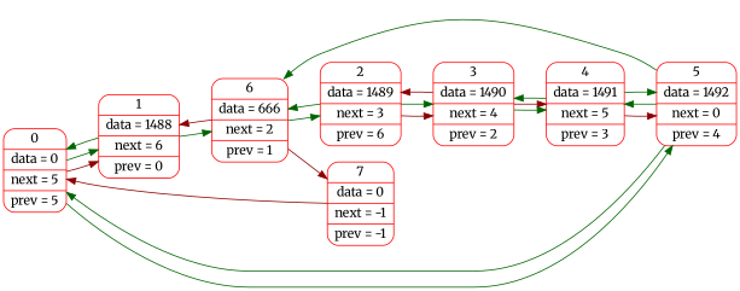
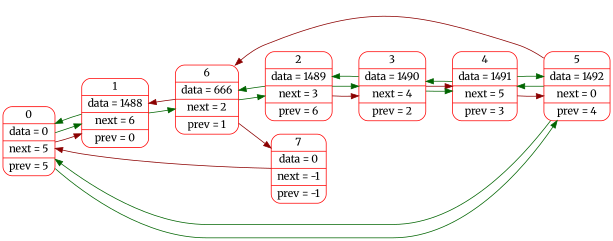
  digraph {
    fontname=Merriweather
    rankdir=LR
    node [color=red fontname=Merriweather fontsize=14 shape=Mrecord]
    edge [color=darkgreen fontname=Merriweather fontsize=12 penwidth=1 weight=1000]
    n1 [label="0 | data = 0 | next = 5 | prev = 5"]
    n2 [label="1 | data = 1488 | next = 6 | prev = 0"]
    n3 [label="5 | data = 1492 | next = 0 | prev = 4"]
    n4 [label="6 | data = 666 | next = 2 | prev = 1"]
    n5 [label="4 | data = 1491 | next = 5 | prev = 3"]
    n6 [label="2 | data = 1489 | next = 3 | prev = 6"]
    n7 [label="3 | data = 1490 | next = 4 | prev = 2"]
    n8 [label="7 | data = 0 | next = -1 | prev = -1"]
    n1 -> n2 [color=darkred]
    n1 -> n2
    n1 -> n3
    n2 -> n1
    n2 -> n4
    n3 -> n1
-   n3 -> n4
+   n3 -> n4 [color=darkred]
    n3 -> n5
    n4 -> n2 [color=darkred]
    n4 -> n6
    n4 -> n8 [color=darkred]
    n5 -> n3 [color=darkred]
    n5 -> n3
    n5 -> n7
    n6 -> n4
    n6 -> n7 [color=darkred]
    n6 -> n7
    n7 -> n5 [color=darkred]
    n7 -> n5
-   n7 -> n6 [color=darkred]
+   n7 -> n6
    n8 -> n1 [color=darkred]
  }
